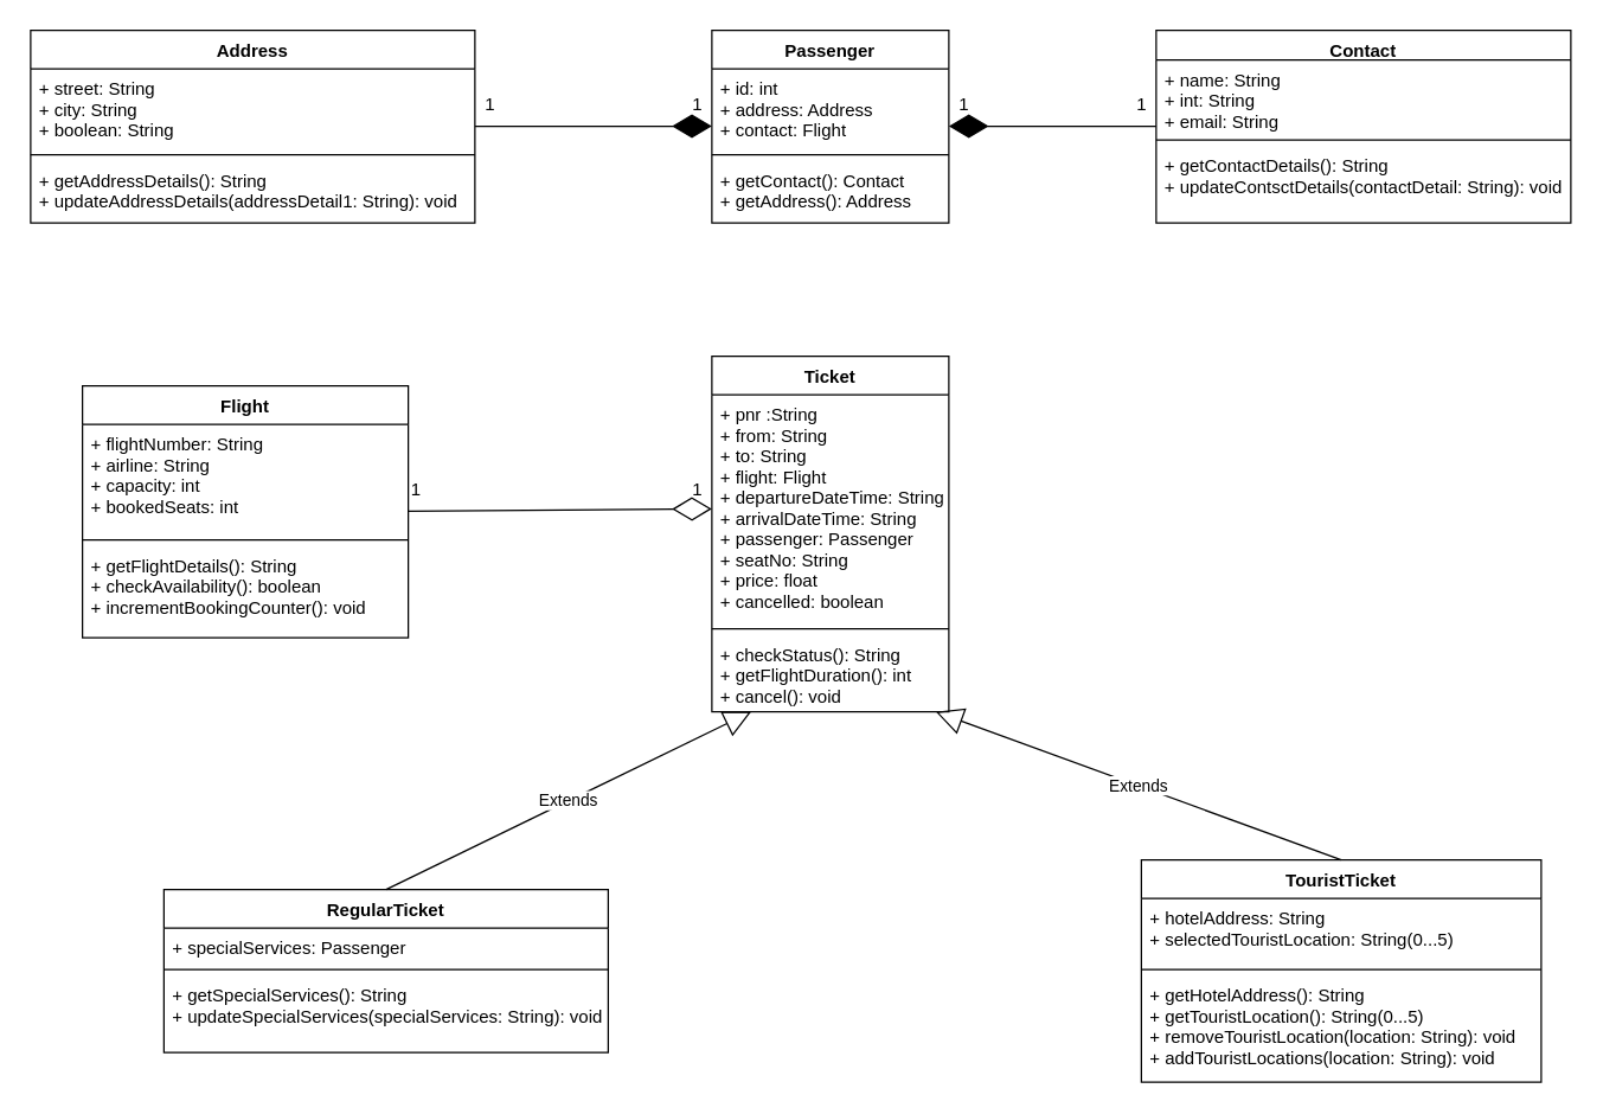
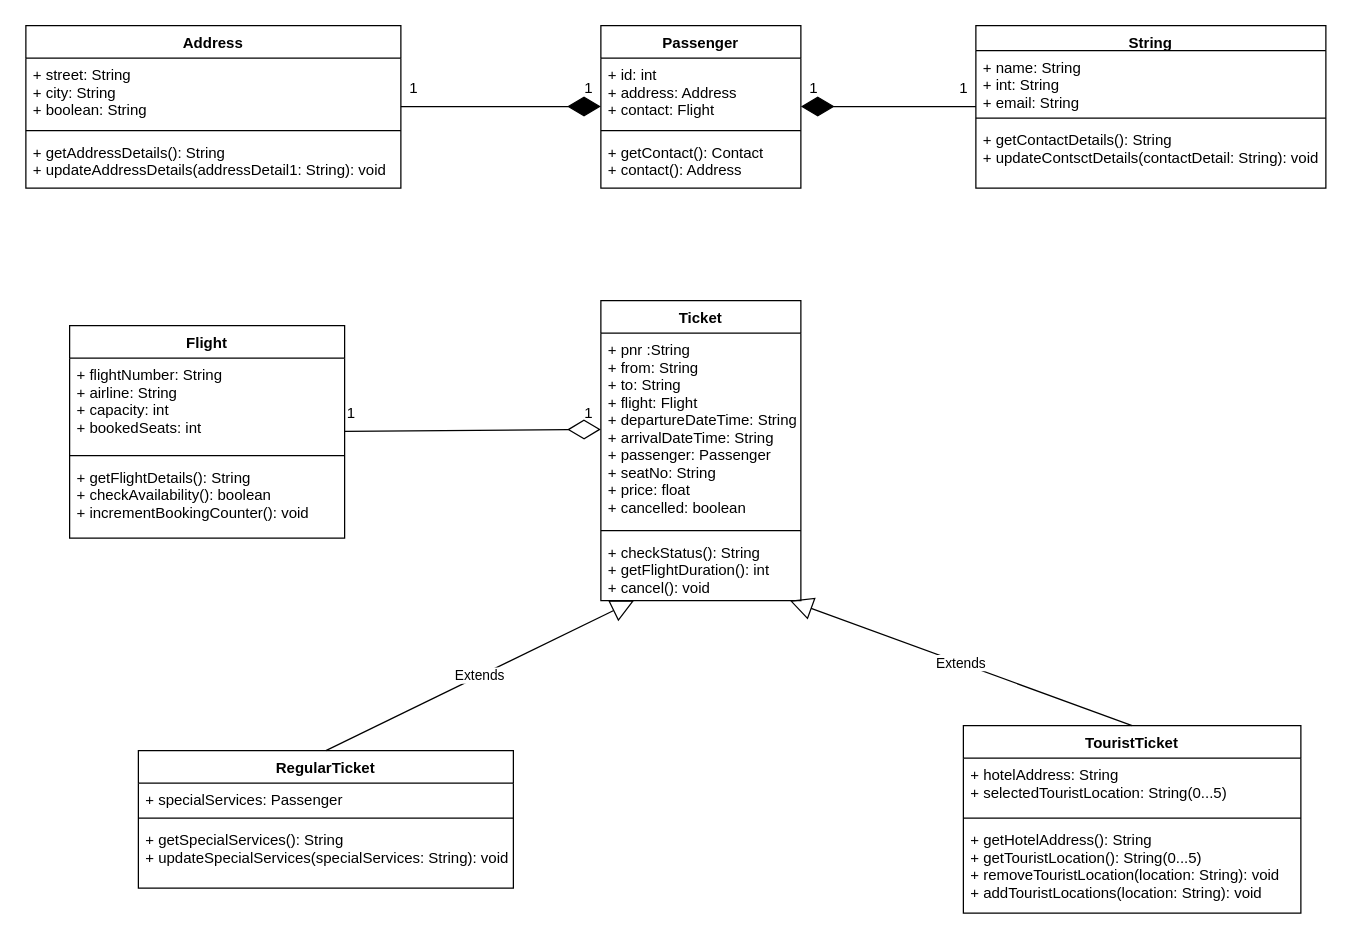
  <mxCell id="0" />
  <mxCell id="1" parent="0" />
  <mxCell id="2" value="Ticket" style="swimlane;fontStyle=1;align=center;verticalAlign=top;childLayout=stackLayout;horizontal=1;startSize=26;horizontalStack=0;resizeParent=1;resizeParentMax=0;resizeLast=0;collapsible=1;marginBottom=0;" parent="1" vertex="1"><mxGeometry x="480" y="240" width="160" height="240" as="geometry" /></mxCell>
  <mxCell id="3" value="+ pnr :String&#10;+ from: String&#10;+ to: String&#10;+ flight: Flight&#10;+ departureDateTime: String&#10;+ arrivalDateTime: String&#10;+ passenger: Passenger&#10;+ seatNo: String&#10;+ price: float&#10;+ cancelled: boolean" style="text;strokeColor=none;fillColor=none;align=left;verticalAlign=top;spacingLeft=4;spacingRight=4;overflow=hidden;rotatable=0;points=[[0,0.5],[1,0.5]];portConstraint=eastwest;" parent="2" vertex="1"><mxGeometry y="26" width="160" height="154" as="geometry" /></mxCell>
  <mxCell id="4" value="" style="line;strokeWidth=1;fillColor=none;align=left;verticalAlign=middle;spacingTop=-1;spacingLeft=3;spacingRight=3;rotatable=0;labelPosition=right;points=[];portConstraint=eastwest;" parent="2" vertex="1"><mxGeometry y="180" width="160" height="8" as="geometry" /></mxCell>
  <mxCell id="5" value="+ checkStatus(): String&#10;+ getFlightDuration(): int&#10;+ cancel(): void" style="text;strokeColor=none;fillColor=none;align=left;verticalAlign=top;spacingLeft=4;spacingRight=4;overflow=hidden;rotatable=0;points=[[0,0.5],[1,0.5]];portConstraint=eastwest;" parent="2" vertex="1"><mxGeometry y="188" width="160" height="52" as="geometry" /></mxCell>
  <mxCell id="6" value="Flight" style="swimlane;fontStyle=1;align=center;verticalAlign=top;childLayout=stackLayout;horizontal=1;startSize=26;horizontalStack=0;resizeParent=1;resizeParentMax=0;resizeLast=0;collapsible=1;marginBottom=0;" parent="1" vertex="1"><mxGeometry x="55" y="260" width="220" height="170" as="geometry" /></mxCell>
  <mxCell id="7" value="+ flightNumber: String&#10;+ airline: String&#10;+ capacity: int&#10;+ bookedSeats: int" style="text;strokeColor=none;fillColor=none;align=left;verticalAlign=top;spacingLeft=4;spacingRight=4;overflow=hidden;rotatable=0;points=[[0,0.5],[1,0.5]];portConstraint=eastwest;" parent="6" vertex="1"><mxGeometry y="26" width="220" height="74" as="geometry" /></mxCell>
  <mxCell id="8" value="" style="line;strokeWidth=1;fillColor=none;align=left;verticalAlign=middle;spacingTop=-1;spacingLeft=3;spacingRight=3;rotatable=0;labelPosition=right;points=[];portConstraint=eastwest;" parent="6" vertex="1"><mxGeometry y="100" width="220" height="8" as="geometry" /></mxCell>
  <mxCell id="9" value="+ getFlightDetails(): String&#10;+ checkAvailability(): boolean&#10;+ incrementBookingCounter(): void" style="text;strokeColor=none;fillColor=none;align=left;verticalAlign=top;spacingLeft=4;spacingRight=4;overflow=hidden;rotatable=0;points=[[0,0.5],[1,0.5]];portConstraint=eastwest;" parent="6" vertex="1"><mxGeometry y="108" width="220" height="62" as="geometry" /></mxCell>
- <mxCell id="10" value="Contact" style="swimlane;fontStyle=1;align=center;verticalAlign=top;childLayout=stackLayout;horizontal=1;startSize=20;horizontalStack=0;resizeParent=1;resizeParentMax=0;resizeLast=0;collapsible=1;marginBottom=0;" parent="1" vertex="1"><mxGeometry x="780" y="20" width="280" height="130" as="geometry" /></mxCell>
+ <mxCell id="10" value="String" style="swimlane;fontStyle=1;align=center;verticalAlign=top;childLayout=stackLayout;horizontal=1;startSize=20;horizontalStack=0;resizeParent=1;resizeParentMax=0;resizeLast=0;collapsible=1;marginBottom=0;" parent="1" vertex="1"><mxGeometry x="780" y="20" width="280" height="130" as="geometry" /></mxCell>
  <mxCell id="11" value="+ name: String&#10;+ int: String&#10;+ email: String" style="text;strokeColor=none;fillColor=none;align=left;verticalAlign=top;spacingLeft=4;spacingRight=4;overflow=hidden;rotatable=0;points=[[0,0.5],[1,0.5]];portConstraint=eastwest;" parent="10" vertex="1"><mxGeometry y="20" width="280" height="50" as="geometry" /></mxCell>
  <mxCell id="12" value="" style="line;strokeWidth=1;fillColor=none;align=left;verticalAlign=middle;spacingTop=-1;spacingLeft=3;spacingRight=3;rotatable=0;labelPosition=right;points=[];portConstraint=eastwest;" parent="10" vertex="1"><mxGeometry y="70" width="280" height="8" as="geometry" /></mxCell>
  <mxCell id="13" value="+ getContactDetails(): String&#10;+ updateContsctDetails(contactDetail: String): void" style="text;strokeColor=none;fillColor=none;align=left;verticalAlign=top;spacingLeft=4;spacingRight=4;overflow=hidden;rotatable=0;points=[[0,0.5],[1,0.5]];portConstraint=eastwest;" parent="10" vertex="1"><mxGeometry y="78" width="280" height="52" as="geometry" /></mxCell>
  <mxCell id="14" value="Passenger" style="swimlane;fontStyle=1;align=center;verticalAlign=top;childLayout=stackLayout;horizontal=1;startSize=26;horizontalStack=0;resizeParent=1;resizeParentMax=0;resizeLast=0;collapsible=1;marginBottom=0;" parent="1" vertex="1"><mxGeometry x="480" y="20" width="160" height="130" as="geometry" /></mxCell>
  <mxCell id="15" value="+ id: int&#10;+ address: Address&#10;+ contact: Flight" style="text;strokeColor=none;fillColor=none;align=left;verticalAlign=top;spacingLeft=4;spacingRight=4;overflow=hidden;rotatable=0;points=[[0,0.5],[1,0.5]];portConstraint=eastwest;" parent="14" vertex="1"><mxGeometry y="26" width="160" height="54" as="geometry" /></mxCell>
  <mxCell id="16" value="" style="line;strokeWidth=1;fillColor=none;align=left;verticalAlign=middle;spacingTop=-1;spacingLeft=3;spacingRight=3;rotatable=0;labelPosition=right;points=[];portConstraint=eastwest;" parent="14" vertex="1"><mxGeometry y="80" width="160" height="8" as="geometry" /></mxCell>
- <mxCell id="17" value="+ getContact(): Contact&#10;+ getAddress(): Address" style="text;strokeColor=none;fillColor=none;align=left;verticalAlign=top;spacingLeft=4;spacingRight=4;overflow=hidden;rotatable=0;points=[[0,0.5],[1,0.5]];portConstraint=eastwest;" parent="14" vertex="1"><mxGeometry y="88" width="160" height="42" as="geometry" /></mxCell>
+ <mxCell id="17" value="+ getContact(): Contact&#10;+ contact(): Address" style="text;strokeColor=none;fillColor=none;align=left;verticalAlign=top;spacingLeft=4;spacingRight=4;overflow=hidden;rotatable=0;points=[[0,0.5],[1,0.5]];portConstraint=eastwest;" parent="14" vertex="1"><mxGeometry y="88" width="160" height="42" as="geometry" /></mxCell>
  <mxCell id="18" value="RegularTicket" style="swimlane;fontStyle=1;align=center;verticalAlign=top;childLayout=stackLayout;horizontal=1;startSize=26;horizontalStack=0;resizeParent=1;resizeParentMax=0;resizeLast=0;collapsible=1;marginBottom=0;" parent="1" vertex="1"><mxGeometry x="110" y="600" width="300" height="110" as="geometry" /></mxCell>
  <mxCell id="19" value="+ specialServices: Passenger" style="text;strokeColor=none;fillColor=none;align=left;verticalAlign=top;spacingLeft=4;spacingRight=4;overflow=hidden;rotatable=0;points=[[0,0.5],[1,0.5]];portConstraint=eastwest;" parent="18" vertex="1"><mxGeometry y="26" width="300" height="24" as="geometry" /></mxCell>
  <mxCell id="20" value="" style="line;strokeWidth=1;fillColor=none;align=left;verticalAlign=middle;spacingTop=-1;spacingLeft=3;spacingRight=3;rotatable=0;labelPosition=right;points=[];portConstraint=eastwest;" parent="18" vertex="1"><mxGeometry y="50" width="300" height="8" as="geometry" /></mxCell>
  <mxCell id="21" value="+ getSpecialServices(): String&#10;+ updateSpecialServices(specialServices: String): void" style="text;strokeColor=none;fillColor=none;align=left;verticalAlign=top;spacingLeft=4;spacingRight=4;overflow=hidden;rotatable=0;points=[[0,0.5],[1,0.5]];portConstraint=eastwest;" parent="18" vertex="1"><mxGeometry y="58" width="300" height="52" as="geometry" /></mxCell>
  <mxCell id="22" value="TouristTicket" style="swimlane;fontStyle=1;align=center;verticalAlign=top;childLayout=stackLayout;horizontal=1;startSize=26;horizontalStack=0;resizeParent=1;resizeParentMax=0;resizeLast=0;collapsible=1;marginBottom=0;" parent="1" vertex="1"><mxGeometry x="770" y="580" width="270" height="150" as="geometry" /></mxCell>
  <mxCell id="23" value="+ hotelAddress: String&#10;+ selectedTouristLocation: String(0...5)" style="text;strokeColor=none;fillColor=none;align=left;verticalAlign=top;spacingLeft=4;spacingRight=4;overflow=hidden;rotatable=0;points=[[0,0.5],[1,0.5]];portConstraint=eastwest;" parent="22" vertex="1"><mxGeometry y="26" width="270" height="44" as="geometry" /></mxCell>
  <mxCell id="24" value="" style="line;strokeWidth=1;fillColor=none;align=left;verticalAlign=middle;spacingTop=-1;spacingLeft=3;spacingRight=3;rotatable=0;labelPosition=right;points=[];portConstraint=eastwest;" parent="22" vertex="1"><mxGeometry y="70" width="270" height="8" as="geometry" /></mxCell>
  <mxCell id="25" value="+ getHotelAddress(): String&#10;+ getTouristLocation(): String(0...5)&#10;+ removeTouristLocation(location: String): void&#10;+ addTouristLocations(location: String): void" style="text;strokeColor=none;fillColor=none;align=left;verticalAlign=top;spacingLeft=4;spacingRight=4;overflow=hidden;rotatable=0;points=[[0,0.5],[1,0.5]];portConstraint=eastwest;" parent="22" vertex="1"><mxGeometry y="78" width="270" height="72" as="geometry" /></mxCell>
  <mxCell id="26" value="Address" style="swimlane;fontStyle=1;align=center;verticalAlign=top;childLayout=stackLayout;horizontal=1;startSize=26;horizontalStack=0;resizeParent=1;resizeParentMax=0;resizeLast=0;collapsible=1;marginBottom=0;" parent="1" vertex="1"><mxGeometry x="20" y="20" width="300" height="130" as="geometry" /></mxCell>
  <mxCell id="27" value="+ street: String&#10;+ city: String&#10;+ boolean: String" style="text;strokeColor=none;fillColor=none;align=left;verticalAlign=top;spacingLeft=4;spacingRight=4;overflow=hidden;rotatable=0;points=[[0,0.5],[1,0.5]];portConstraint=eastwest;" parent="26" vertex="1"><mxGeometry y="26" width="300" height="54" as="geometry" /></mxCell>
  <mxCell id="28" value="" style="line;strokeWidth=1;fillColor=none;align=left;verticalAlign=middle;spacingTop=-1;spacingLeft=3;spacingRight=3;rotatable=0;labelPosition=right;points=[];portConstraint=eastwest;" parent="26" vertex="1"><mxGeometry y="80" width="300" height="8" as="geometry" /></mxCell>
  <mxCell id="29" value="+ getAddressDetails(): String&#10;+ updateAddressDetails(addressDetail1: String): void" style="text;strokeColor=none;fillColor=none;align=left;verticalAlign=top;spacingLeft=4;spacingRight=4;overflow=hidden;rotatable=0;points=[[0,0.5],[1,0.5]];portConstraint=eastwest;" parent="26" vertex="1"><mxGeometry y="88" width="300" height="42" as="geometry" /></mxCell>
  <mxCell id="30" value="" style="endArrow=diamondThin;endFill=1;endSize=24;html=1;" parent="1" edge="1"><mxGeometry width="160" relative="1" as="geometry"><mxPoint x="320" y="84.71" as="sourcePoint" /><mxPoint x="480" y="84.71" as="targetPoint" /></mxGeometry></mxCell>
  <mxCell id="31" value="" style="endArrow=diamondThin;endFill=1;endSize=24;html=1;" parent="1" edge="1"><mxGeometry width="160" relative="1" as="geometry"><mxPoint x="780" y="84.71" as="sourcePoint" /><mxPoint x="640" y="84.71" as="targetPoint" /></mxGeometry></mxCell>
  <mxCell id="32" value="" style="endArrow=diamondThin;endFill=0;endSize=24;html=1;entryX=0;entryY=0.5;entryDx=0;entryDy=0;" parent="1" target="3" edge="1"><mxGeometry width="160" relative="1" as="geometry"><mxPoint x="275" y="344.5" as="sourcePoint" /><mxPoint x="435" y="344.5" as="targetPoint" /></mxGeometry></mxCell>
  <mxCell id="33" value="1" style="text;html=1;align=center;verticalAlign=middle;resizable=0;points=[];autosize=1;strokeColor=none;fillColor=none;" parent="1" vertex="1"><mxGeometry x="320" y="60" width="20" height="20" as="geometry" /></mxCell>
  <mxCell id="34" value="1" style="text;html=1;align=center;verticalAlign=middle;resizable=0;points=[];autosize=1;strokeColor=none;fillColor=none;" parent="1" vertex="1"><mxGeometry x="460" y="60" width="20" height="20" as="geometry" /></mxCell>
  <mxCell id="35" value="1" style="text;html=1;align=center;verticalAlign=middle;resizable=0;points=[];autosize=1;strokeColor=none;fillColor=none;" parent="1" vertex="1"><mxGeometry x="640" y="60" width="20" height="20" as="geometry" /></mxCell>
  <mxCell id="36" value="1" style="text;html=1;align=center;verticalAlign=middle;resizable=0;points=[];autosize=1;strokeColor=none;fillColor=none;" parent="1" vertex="1"><mxGeometry x="760" y="60" width="20" height="20" as="geometry" /></mxCell>
  <mxCell id="37" value="1" style="text;html=1;align=center;verticalAlign=middle;resizable=0;points=[];autosize=1;strokeColor=none;fillColor=none;" parent="1" vertex="1"><mxGeometry x="270" y="320" width="20" height="20" as="geometry" /></mxCell>
  <mxCell id="38" value="1" style="text;html=1;align=center;verticalAlign=middle;resizable=0;points=[];autosize=1;strokeColor=none;fillColor=none;" parent="1" vertex="1"><mxGeometry x="460" y="320" width="20" height="20" as="geometry" /></mxCell>
  <mxCell id="39" value="Extends" style="endArrow=block;endSize=16;endFill=0;html=1;exitX=0.5;exitY=0;exitDx=0;exitDy=0;" edge="1" parent="1" source="18" target="5"><mxGeometry width="160" relative="1" as="geometry"><mxPoint x="310" y="530" as="sourcePoint" /><mxPoint x="470" y="530" as="targetPoint" /></mxGeometry></mxCell>
  <mxCell id="40" value="Extends" style="endArrow=block;endSize=16;endFill=0;html=1;exitX=0.5;exitY=0;exitDx=0;exitDy=0;" edge="1" parent="1" source="22" target="5"><mxGeometry width="160" relative="1" as="geometry"><mxPoint x="760" y="590" as="sourcePoint" /><mxPoint x="920" y="590" as="targetPoint" /></mxGeometry></mxCell>
